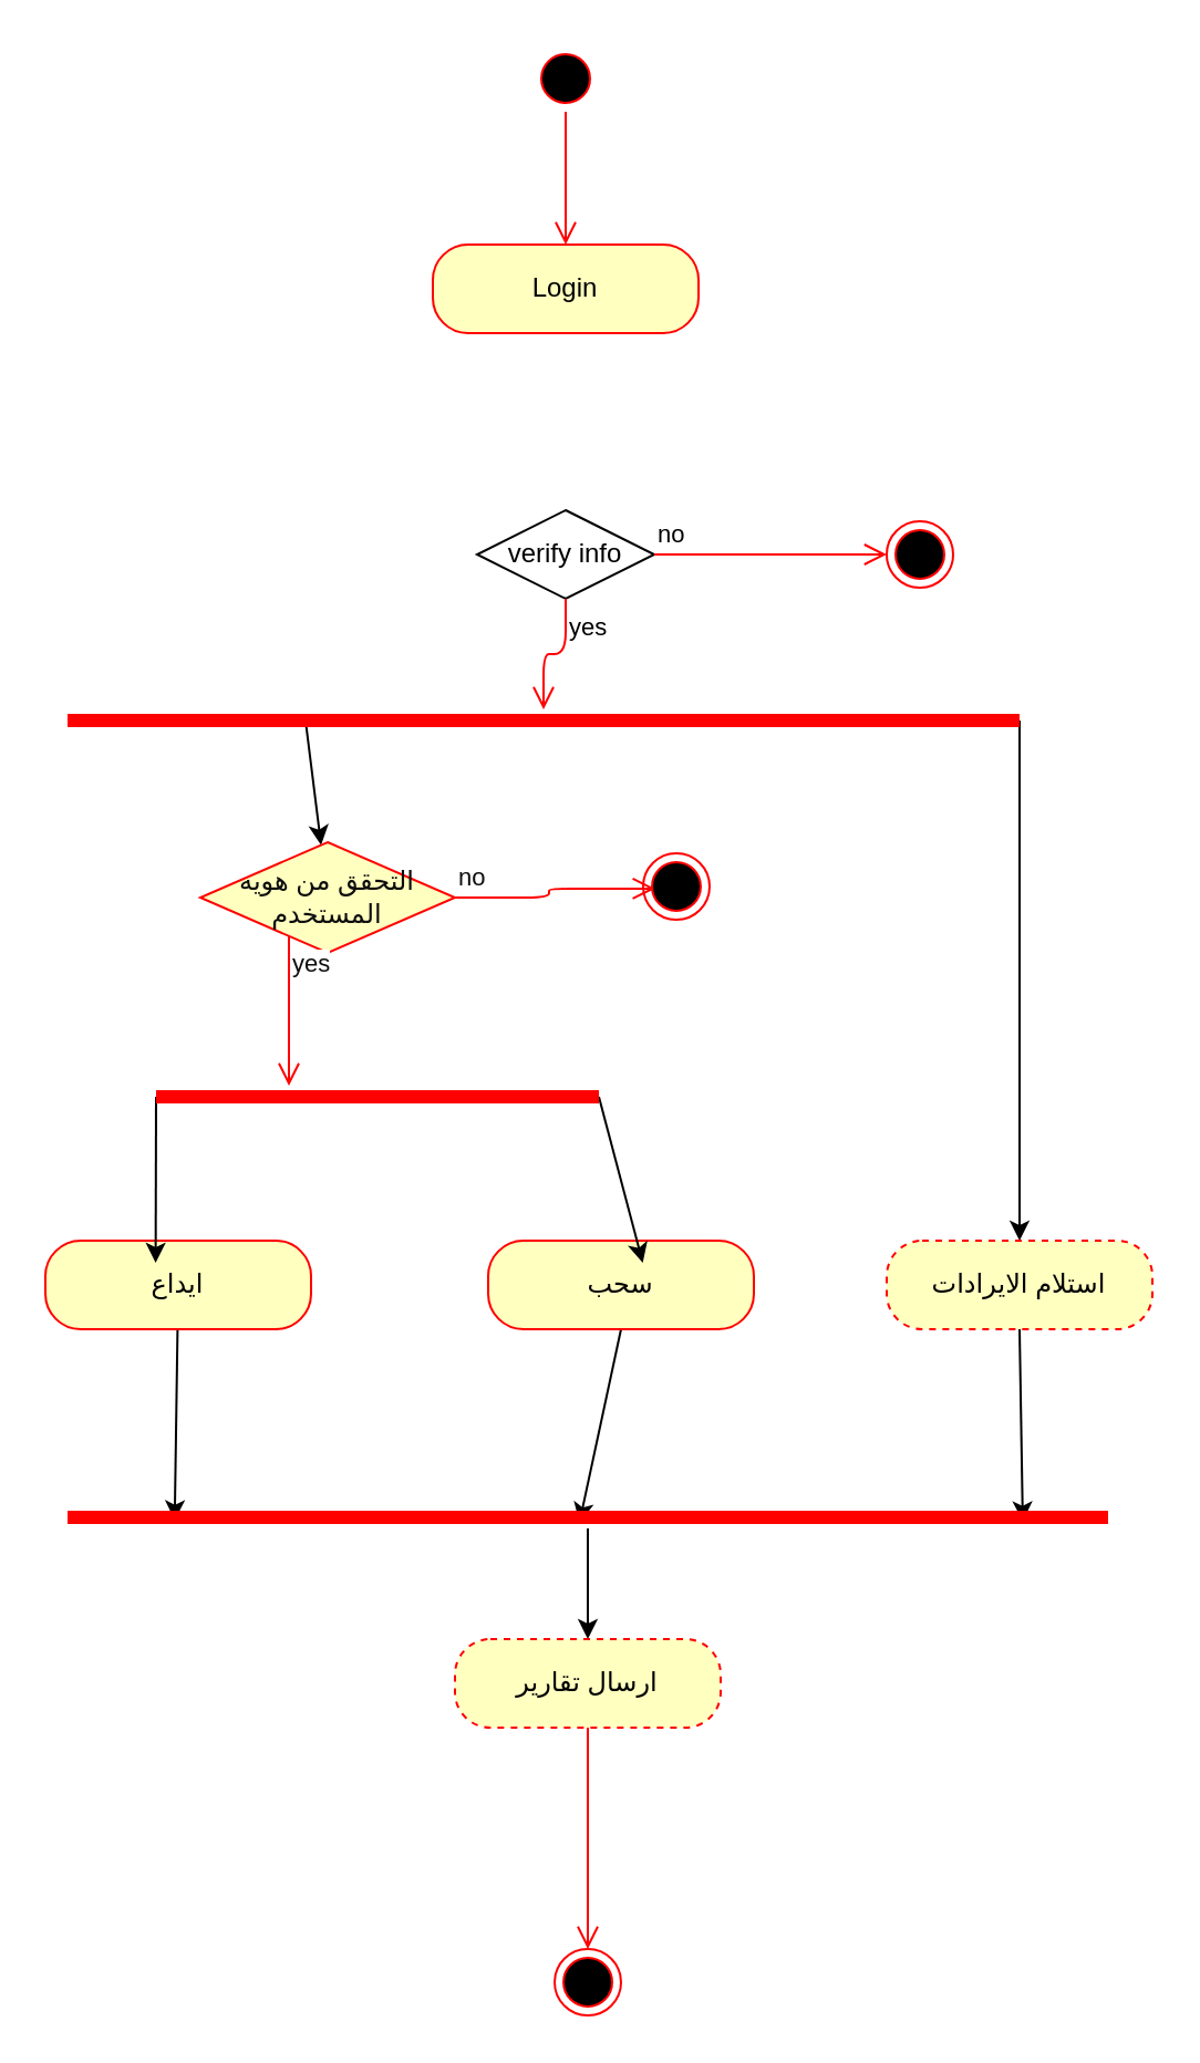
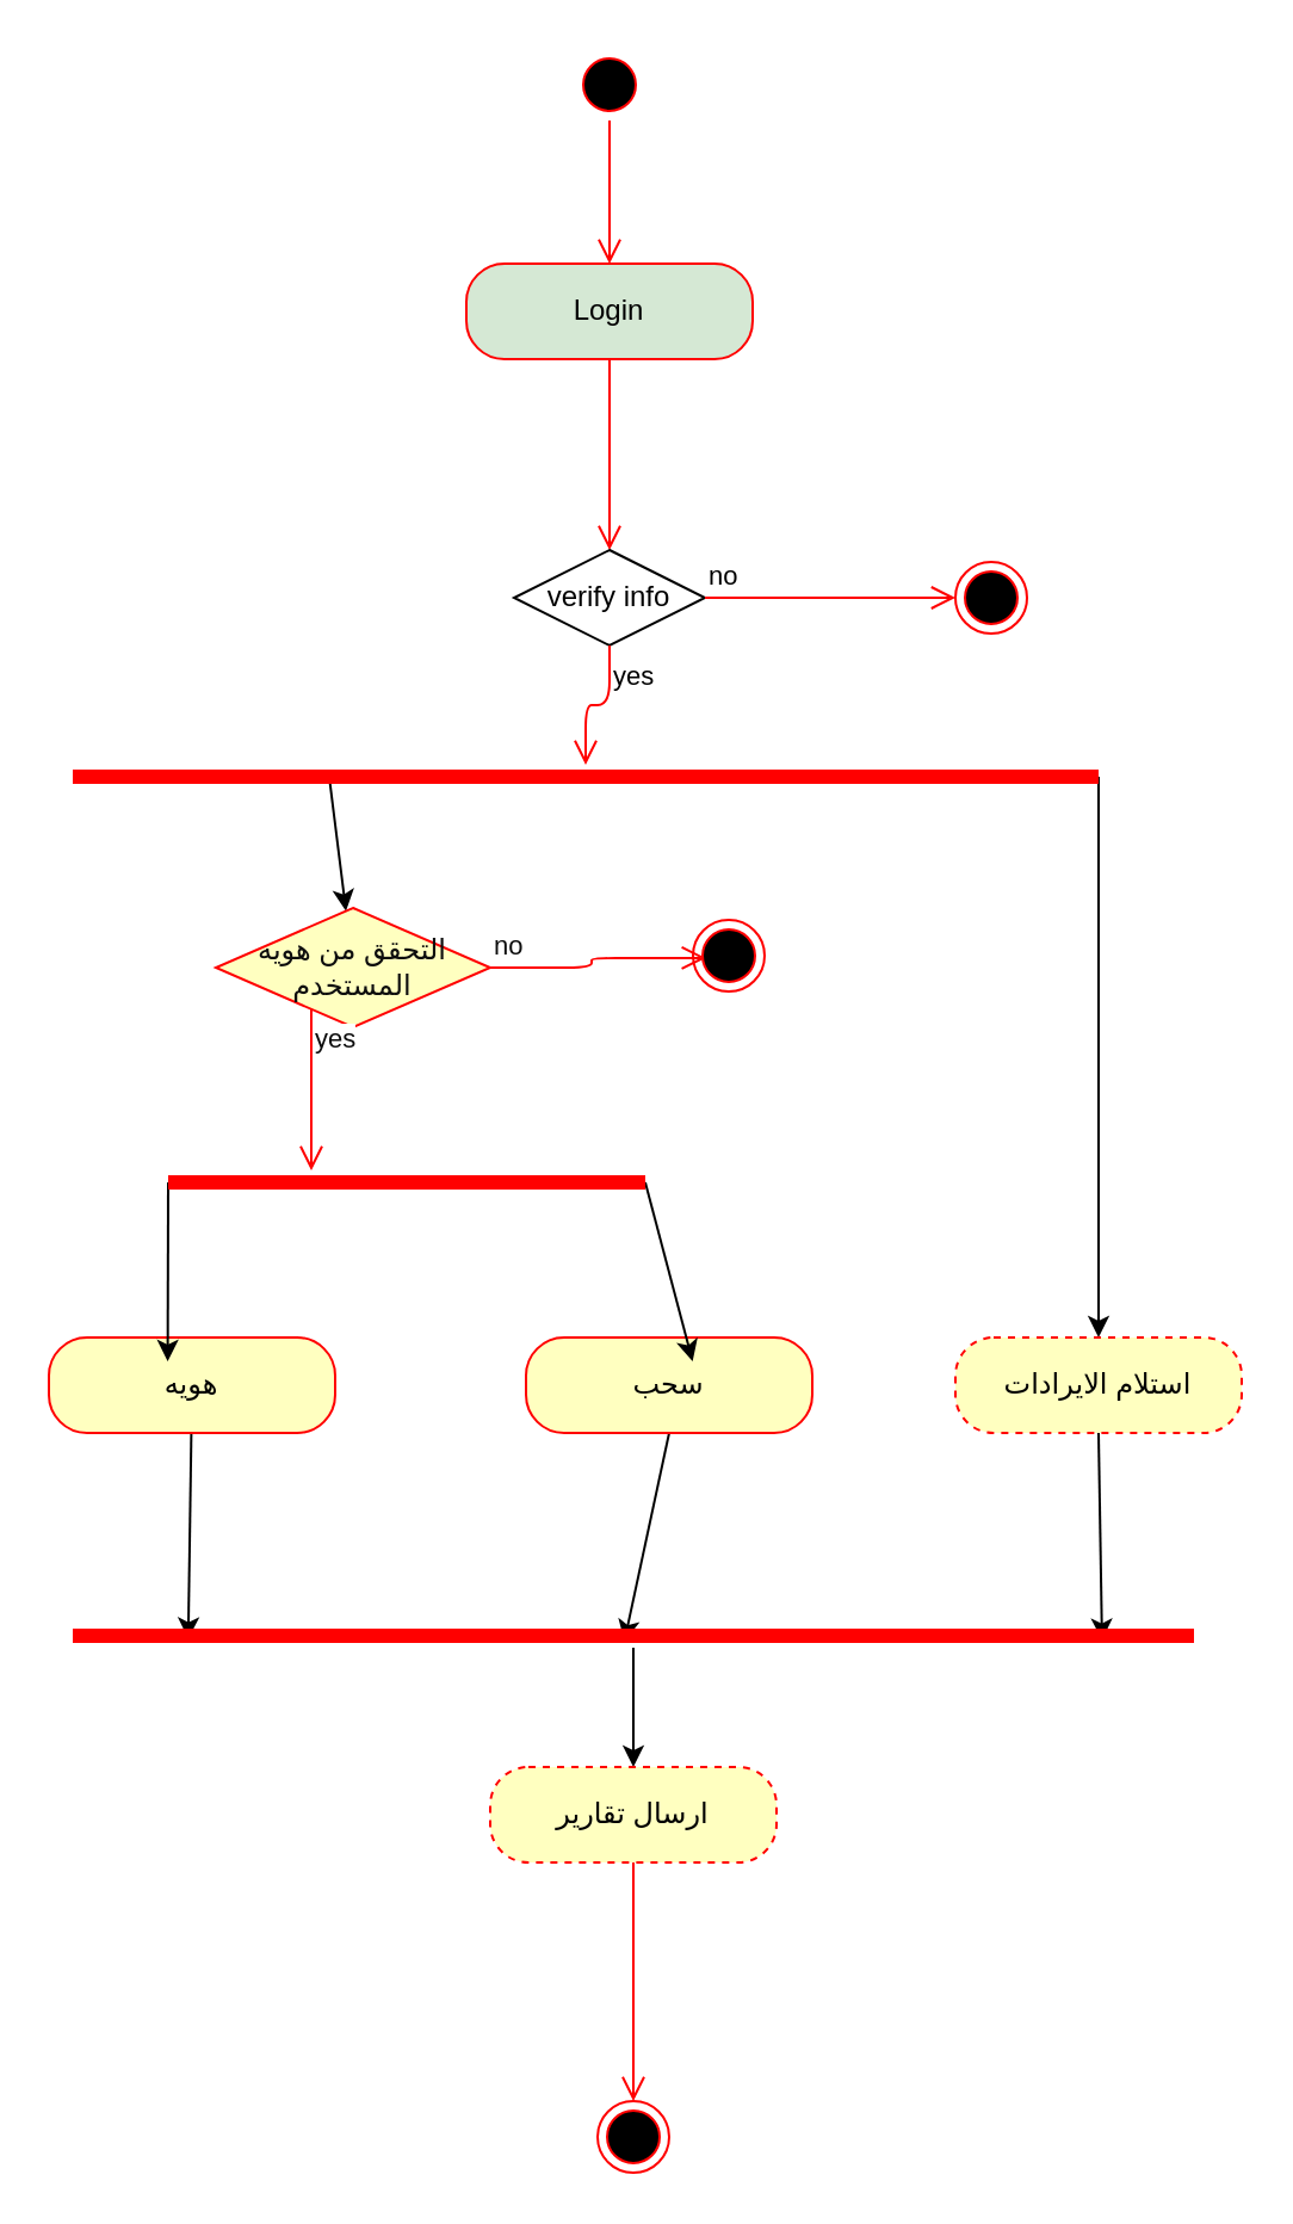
  <mxCell id="0" />
  <mxCell id="1" parent="0" />
  <mxCell id="2" value="" style="ellipse;html=1;shape=startState;fillColor=#000000;strokeColor=#ff0000;" vertex="1" parent="1"><mxGeometry x="240" y="20" width="30" height="30" as="geometry" /></mxCell>
  <mxCell id="3" value="" style="edgeStyle=orthogonalEdgeStyle;html=1;verticalAlign=bottom;endArrow=open;endSize=8;strokeColor=#ff0000;" edge="1" source="2" parent="1" target="4"><mxGeometry relative="1" as="geometry"><mxPoint x="255" y="110" as="targetPoint" /></mxGeometry></mxCell>
- <mxCell id="4" value="Login" style="rounded=1;whiteSpace=wrap;html=1;arcSize=40;fontColor=#000000;fillColor=#ffffc0;strokeColor=#ff0000;" vertex="1" parent="1"><mxGeometry x="195" y="110" width="120" height="40" as="geometry" /></mxCell>
+ <mxCell id="4" value="Login" style="rounded=1;whiteSpace=wrap;html=1;arcSize=40;fontColor=#000000;fillColor=#d5e8d4;strokeColor=#ff0000;" vertex="1" parent="1"><mxGeometry x="195" y="110" width="120" height="40" as="geometry" /></mxCell>
+ <mxCell id="5" value="" style="edgeStyle=orthogonalEdgeStyle;html=1;verticalAlign=bottom;endArrow=open;endSize=8;strokeColor=#ff0000;entryX=0.5;entryY=0;entryDx=0;entryDy=0;" edge="1" source="4" parent="1" target="6"><mxGeometry relative="1" as="geometry"><mxPoint x="255" y="210" as="targetPoint" /></mxGeometry></mxCell>
  <mxCell id="6" value="verify info" style="rhombus;whiteSpace=wrap;html=1;" vertex="1" parent="1"><mxGeometry x="215" y="230" width="80" height="40" as="geometry" /></mxCell>
  <mxCell id="7" value="no" style="edgeStyle=orthogonalEdgeStyle;html=1;align=left;verticalAlign=bottom;endArrow=open;endSize=8;strokeColor=#ff0000;entryX=0;entryY=0.5;entryDx=0;entryDy=0;" edge="1" source="6" parent="1" target="9"><mxGeometry x="-1" relative="1" as="geometry"><mxPoint x="390" y="250" as="targetPoint" /></mxGeometry></mxCell>
  <mxCell id="8" value="yes" style="edgeStyle=orthogonalEdgeStyle;html=1;align=left;verticalAlign=top;endArrow=open;endSize=8;strokeColor=#ff0000;" edge="1" source="6" parent="1" target="12"><mxGeometry x="-1" relative="1" as="geometry"><mxPoint x="255" y="360" as="targetPoint" /></mxGeometry></mxCell>
  <mxCell id="9" value="" style="ellipse;html=1;shape=endState;fillColor=#000000;strokeColor=#ff0000;fontColor=#0D0D0D;" vertex="1" parent="1"><mxGeometry x="400" y="235" width="30" height="30" as="geometry" /></mxCell>
  <mxCell id="10" style="edgeStyle=none;html=1;exitX=1;exitY=0.5;exitDx=0;exitDy=0;exitPerimeter=0;fontColor=#0D0D0D;" edge="1" parent="1" source="12" target="18"><mxGeometry relative="1" as="geometry"><Array as="points"><mxPoint x="460" y="325" /><mxPoint x="460" y="440" /></Array></mxGeometry></mxCell>
  <mxCell id="11" style="edgeStyle=none;html=1;exitX=0.25;exitY=0.5;exitDx=0;exitDy=0;exitPerimeter=0;fontColor=#0D0D0D;" edge="1" parent="1" source="12" target="19"><mxGeometry relative="1" as="geometry" /></mxCell>
  <mxCell id="12" value="" style="shape=line;html=1;strokeWidth=6;strokeColor=#ff0000;fontColor=#0D0D0D;" vertex="1" parent="1"><mxGeometry x="30" y="320" width="430" height="10" as="geometry" /></mxCell>
  <mxCell id="13" style="edgeStyle=none;html=1;entryX=0.103;entryY=0.63;entryDx=0;entryDy=0;entryPerimeter=0;fontColor=#0D0D0D;" edge="1" parent="1" source="14" target="27"><mxGeometry relative="1" as="geometry" /></mxCell>
- <mxCell id="14" value="ايداع" style="rounded=1;whiteSpace=wrap;html=1;arcSize=40;fontColor=#000000;fillColor=#ffffc0;strokeColor=#ff0000;" vertex="1" parent="1"><mxGeometry x="20" y="560" width="120" height="40" as="geometry" /></mxCell>
+ <mxCell id="14" value="هويه" style="rounded=1;whiteSpace=wrap;html=1;arcSize=40;fontColor=#000000;fillColor=#ffffc0;strokeColor=#ff0000;" vertex="1" parent="1"><mxGeometry x="20" y="560" width="120" height="40" as="geometry" /></mxCell>
  <mxCell id="15" style="edgeStyle=none;html=1;exitX=0.5;exitY=1;exitDx=0;exitDy=0;entryX=0.492;entryY=0.731;entryDx=0;entryDy=0;entryPerimeter=0;fontColor=#0D0D0D;" edge="1" parent="1" source="16" target="27"><mxGeometry relative="1" as="geometry" /></mxCell>
  <mxCell id="16" value="سحب" style="rounded=1;whiteSpace=wrap;html=1;arcSize=40;fontColor=#000000;fillColor=#ffffc0;strokeColor=#ff0000;" vertex="1" parent="1"><mxGeometry x="220" y="560" width="120" height="40" as="geometry" /></mxCell>
  <mxCell id="17" style="edgeStyle=none;html=1;exitX=0.5;exitY=1;exitDx=0;exitDy=0;entryX=0.918;entryY=0.681;entryDx=0;entryDy=0;entryPerimeter=0;fontColor=#0D0D0D;" edge="1" parent="1" source="18" target="27"><mxGeometry relative="1" as="geometry" /></mxCell>
  <mxCell id="18" value="استلام الايرادات" style="rounded=1;whiteSpace=wrap;html=1;arcSize=40;fontColor=#000000;fillColor=#ffffc0;strokeColor=#ff0000;dashed=1;" vertex="1" parent="1"><mxGeometry x="400" y="560" width="120" height="40" as="geometry" /></mxCell>
  <mxCell id="19" value="التحقق من هويه المستخدم" style="rhombus;whiteSpace=wrap;html=1;fillColor=#ffffc0;strokeColor=#ff0000;fontColor=#0D0D0D;" vertex="1" parent="1"><mxGeometry x="90" y="380" width="115" height="50" as="geometry" /></mxCell>
  <mxCell id="20" value="no" style="edgeStyle=orthogonalEdgeStyle;html=1;align=left;verticalAlign=bottom;endArrow=open;endSize=8;strokeColor=#ff0000;fontColor=#0D0D0D;entryX=0.18;entryY=0.533;entryDx=0;entryDy=0;entryPerimeter=0;" edge="1" source="19" parent="1" target="22"><mxGeometry x="-1" relative="1" as="geometry"><mxPoint x="270" y="400" as="targetPoint" /></mxGeometry></mxCell>
  <mxCell id="21" value="yes" style="edgeStyle=orthogonalEdgeStyle;html=1;align=left;verticalAlign=top;endArrow=open;endSize=8;strokeColor=#ff0000;fontColor=#0D0D0D;" edge="1" source="19" parent="1" target="25"><mxGeometry x="-1" relative="1" as="geometry"><mxPoint x="170" y="480" as="targetPoint" /><Array as="points"><mxPoint x="130" y="470" /><mxPoint x="130" y="470" /></Array></mxGeometry></mxCell>
  <mxCell id="22" value="" style="ellipse;html=1;shape=endState;fillColor=#000000;strokeColor=#ff0000;fontColor=#0D0D0D;" vertex="1" parent="1"><mxGeometry x="290" y="385" width="30" height="30" as="geometry" /></mxCell>
  <mxCell id="23" style="edgeStyle=none;html=1;exitX=1;exitY=0.5;exitDx=0;exitDy=0;exitPerimeter=0;entryX=0.582;entryY=0.25;entryDx=0;entryDy=0;entryPerimeter=0;fontColor=#0D0D0D;" edge="1" parent="1" source="25" target="16"><mxGeometry relative="1" as="geometry" /></mxCell>
  <mxCell id="24" style="edgeStyle=none;html=1;exitX=0;exitY=0.5;exitDx=0;exitDy=0;exitPerimeter=0;entryX=0.415;entryY=0.25;entryDx=0;entryDy=0;entryPerimeter=0;fontColor=#0D0D0D;" edge="1" parent="1" source="25" target="14"><mxGeometry relative="1" as="geometry" /></mxCell>
  <mxCell id="25" value="" style="shape=line;html=1;strokeWidth=6;strokeColor=#ff0000;fontColor=#0D0D0D;" vertex="1" parent="1"><mxGeometry x="70" y="490" width="200" height="10" as="geometry" /></mxCell>
  <mxCell id="26" style="edgeStyle=none;html=1;entryX=0.5;entryY=0;entryDx=0;entryDy=0;fontColor=#0D0D0D;" edge="1" parent="1" source="27" target="28"><mxGeometry relative="1" as="geometry" /></mxCell>
  <mxCell id="27" value="" style="shape=line;html=1;strokeWidth=6;strokeColor=#ff0000;fontColor=#0D0D0D;" vertex="1" parent="1"><mxGeometry x="30" y="680" width="470" height="10" as="geometry" /></mxCell>
  <mxCell id="28" value="ارسال تقارير" style="rounded=1;whiteSpace=wrap;html=1;arcSize=40;fontColor=#000000;fillColor=#ffffc0;strokeColor=#ff0000;dashed=1;" vertex="1" parent="1"><mxGeometry x="205" y="740" width="120" height="40" as="geometry" /></mxCell>
  <mxCell id="29" value="" style="edgeStyle=orthogonalEdgeStyle;html=1;verticalAlign=bottom;endArrow=open;endSize=8;strokeColor=#ff0000;fontColor=#0D0D0D;" edge="1" source="28" parent="1" target="30"><mxGeometry relative="1" as="geometry"><mxPoint x="265" y="840" as="targetPoint" /></mxGeometry></mxCell>
  <mxCell id="30" value="" style="ellipse;html=1;shape=endState;fillColor=#000000;strokeColor=#ff0000;fontColor=#0D0D0D;" vertex="1" parent="1"><mxGeometry x="250" y="880" width="30" height="30" as="geometry" /></mxCell>
